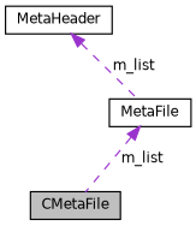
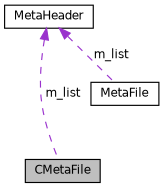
  digraph {
    node [color=black fillcolor=white fontname=Helvetica fontsize=10 shape=record style=filled]
    edge [color=darkorchid3 dir=back fontname=Helvetica fontsize=10 labelfontname=Helvetica labelfontsize=10 style=dashed]
    n1 [fillcolor=grey75 fontcolor=black height=0.2 label=CMetaFile width=0.4]
    n2 [height=0.2 label=MetaFile width=0.4]
    n3 [height=0.2 label=MetaHeader width=0.4]
-   n2 -> n1 [label=" m_list"]
+   n3 -> n1 [label=" m_list"]
    n3 -> n2 [label=" m_list"]
  }
